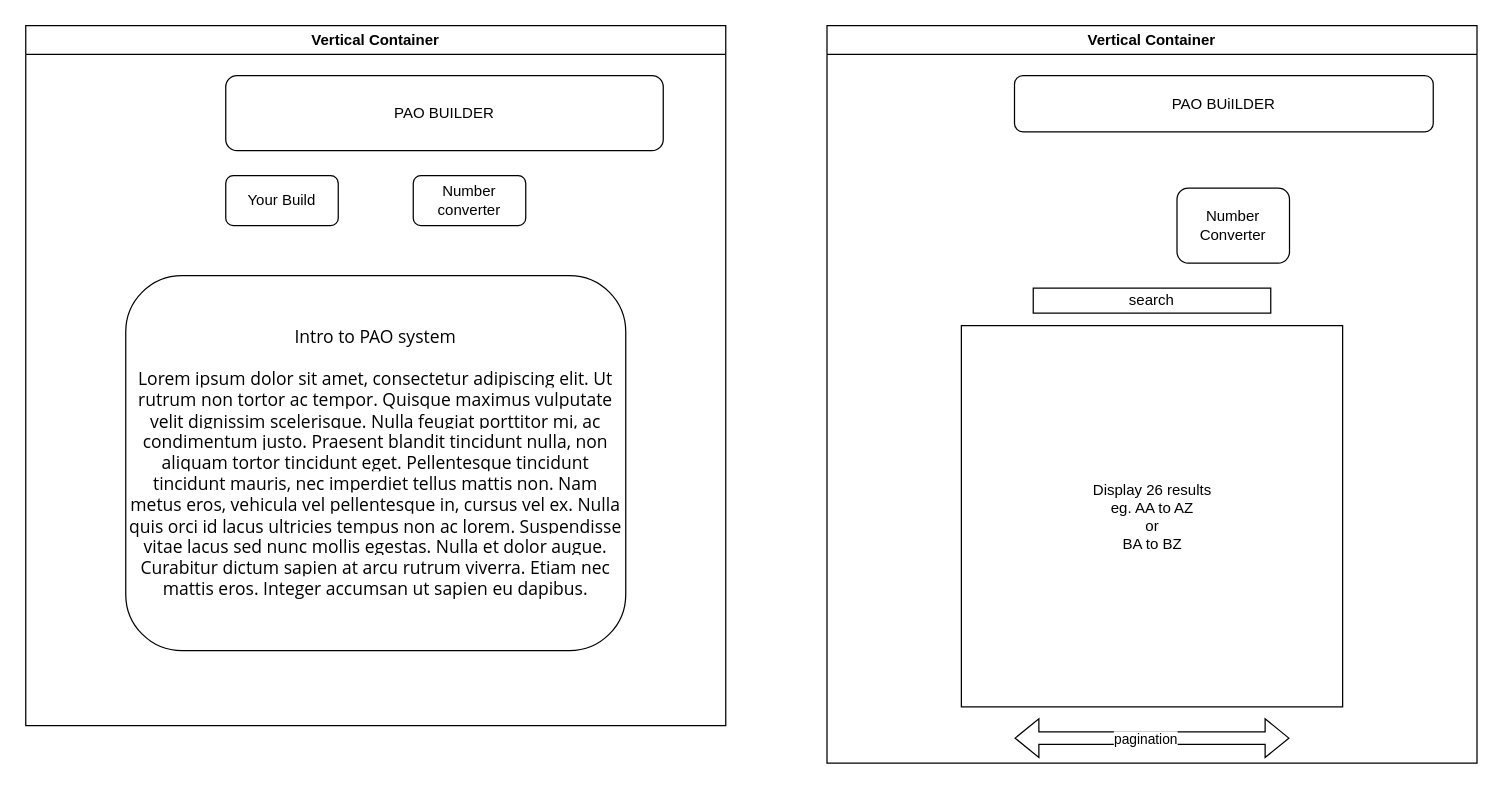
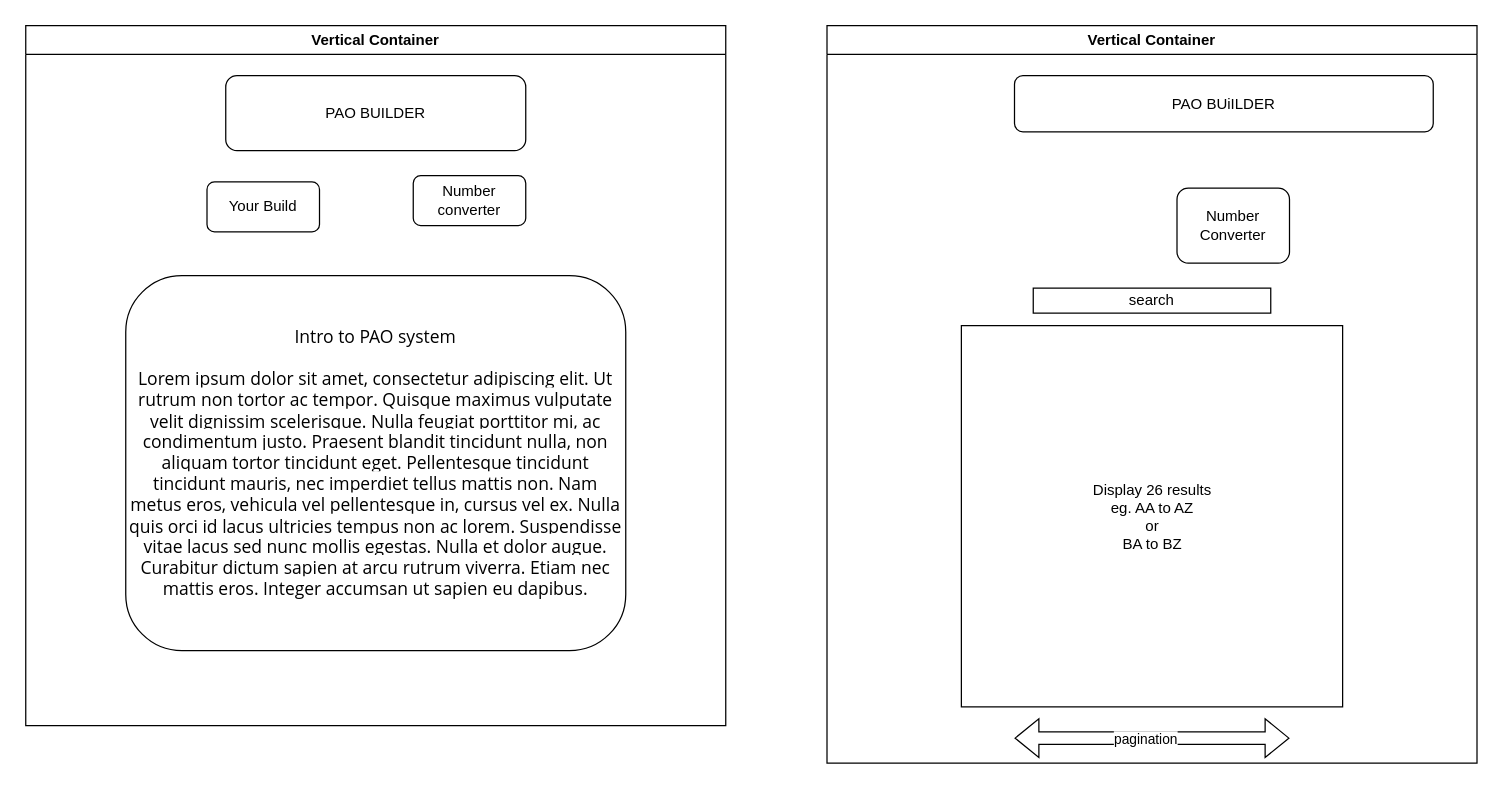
  <mxCell id="0" />
  <mxCell id="1" parent="0" />
  <mxCell id="2" value="Vertical Container" style="swimlane;whiteSpace=wrap;html=1;" vertex="1" parent="1"><mxGeometry x="20" y="20" width="560" height="560" as="geometry" /></mxCell>
- <mxCell id="3" value="PAO BUILDER" style="rounded=1;whiteSpace=wrap;html=1;" vertex="1" parent="2"><mxGeometry x="160" y="40" width="350" height="60" as="geometry" /></mxCell>
- <mxCell id="4" value="Your Build" style="rounded=1;whiteSpace=wrap;html=1;" vertex="1" parent="2"><mxGeometry x="160" y="120" width="90" height="40" as="geometry" /></mxCell>
+ <mxCell id="3" value="PAO BUILDER" style="rounded=1;whiteSpace=wrap;html=1;" vertex="1" parent="2"><mxGeometry x="160" y="40" width="240" height="60" as="geometry" /></mxCell>
+ <mxCell id="4" value="Your Build" style="rounded=1;whiteSpace=wrap;html=1;" vertex="1" parent="2"><mxGeometry x="145" y="125" width="90" height="40" as="geometry" /></mxCell>
  <mxCell id="5" value="Number converter" style="rounded=1;whiteSpace=wrap;html=1;" vertex="1" parent="2"><mxGeometry x="310" y="120" width="90" height="40" as="geometry" /></mxCell>
  <mxCell id="6" value="&lt;div&gt;&lt;span style=&quot;font-family: &amp;quot;Open Sans&amp;quot;, Arial, sans-serif; font-size: 14px; text-align: justify; background-color: rgb(255, 255, 255);&quot;&gt;Intro to PAO system&lt;/span&gt;&lt;/div&gt;&lt;div&gt;&lt;span style=&quot;font-family: &amp;quot;Open Sans&amp;quot;, Arial, sans-serif; font-size: 14px; text-align: justify; background-color: rgb(255, 255, 255);&quot;&gt;&lt;br&gt;&lt;/span&gt;&lt;/div&gt;&lt;span style=&quot;font-family: &amp;quot;Open Sans&amp;quot;, Arial, sans-serif; font-size: 14px; text-align: justify; background-color: rgb(255, 255, 255);&quot;&gt;Lorem ipsum dolor sit amet, consectetur adipiscing elit. Ut rutrum non tortor ac tempor. Quisque maximus vulputate velit dignissim scelerisque. Nulla feugiat porttitor mi, ac condimentum justo. Praesent blandit tincidunt nulla, non aliquam tortor tincidunt eget. Pellentesque tincidunt tincidunt mauris, nec imperdiet tellus mattis non. Nam metus eros, vehicula vel pellentesque in, cursus vel ex. Nulla quis orci id lacus ultricies tempus non ac lorem. Suspendisse vitae lacus sed nunc mollis egestas. Nulla et dolor augue. Curabitur dictum sapien at arcu rutrum viverra. Etiam nec mattis eros. Integer accumsan ut sapien eu dapibus.&lt;/span&gt;" style="rounded=1;whiteSpace=wrap;html=1;" vertex="1" parent="2"><mxGeometry x="80" y="200" width="400" height="300" as="geometry" /></mxCell>
  <mxCell id="7" value="Vertical Container" style="swimlane;whiteSpace=wrap;html=1;" vertex="1" parent="1"><mxGeometry x="661" y="20" width="520" height="590" as="geometry" /></mxCell>
  <mxCell id="8" value="PAO BUiILDER" style="rounded=1;whiteSpace=wrap;html=1;" vertex="1" parent="7"><mxGeometry x="150" y="40" width="335" height="45" as="geometry" /></mxCell>
  <mxCell id="9" value="Number Converter" style="rounded=1;whiteSpace=wrap;html=1;" vertex="1" parent="7"><mxGeometry x="280" y="130" width="90" height="60" as="geometry" /></mxCell>
  <mxCell id="10" value="Display 26 results&lt;div&gt;eg. AA to AZ&lt;/div&gt;&lt;div&gt;or&lt;/div&gt;&lt;div&gt;BA to BZ&lt;/div&gt;" style="whiteSpace=wrap;html=1;aspect=fixed;" vertex="1" parent="7"><mxGeometry x="107.5" y="240" width="305" height="305" as="geometry" /></mxCell>
  <mxCell id="11" value="" style="shape=flexArrow;endArrow=classic;startArrow=classic;html=1;rounded=0;" edge="1" parent="7"><mxGeometry width="100" height="100" relative="1" as="geometry"><mxPoint x="150" y="570" as="sourcePoint" /><mxPoint x="370" y="570" as="targetPoint" /></mxGeometry></mxCell>
  <mxCell id="12" value="pagination" style="edgeLabel;html=1;align=center;verticalAlign=middle;resizable=0;points=[];" vertex="1" connectable="0" parent="11"><mxGeometry x="-0.055" relative="1" as="geometry"><mxPoint as="offset" /></mxGeometry></mxCell>
  <mxCell id="13" value="search" style="whiteSpace=wrap;html=1;rounded=0;" vertex="1" parent="7"><mxGeometry x="165" y="210" width="190" height="20" as="geometry" /></mxCell>
